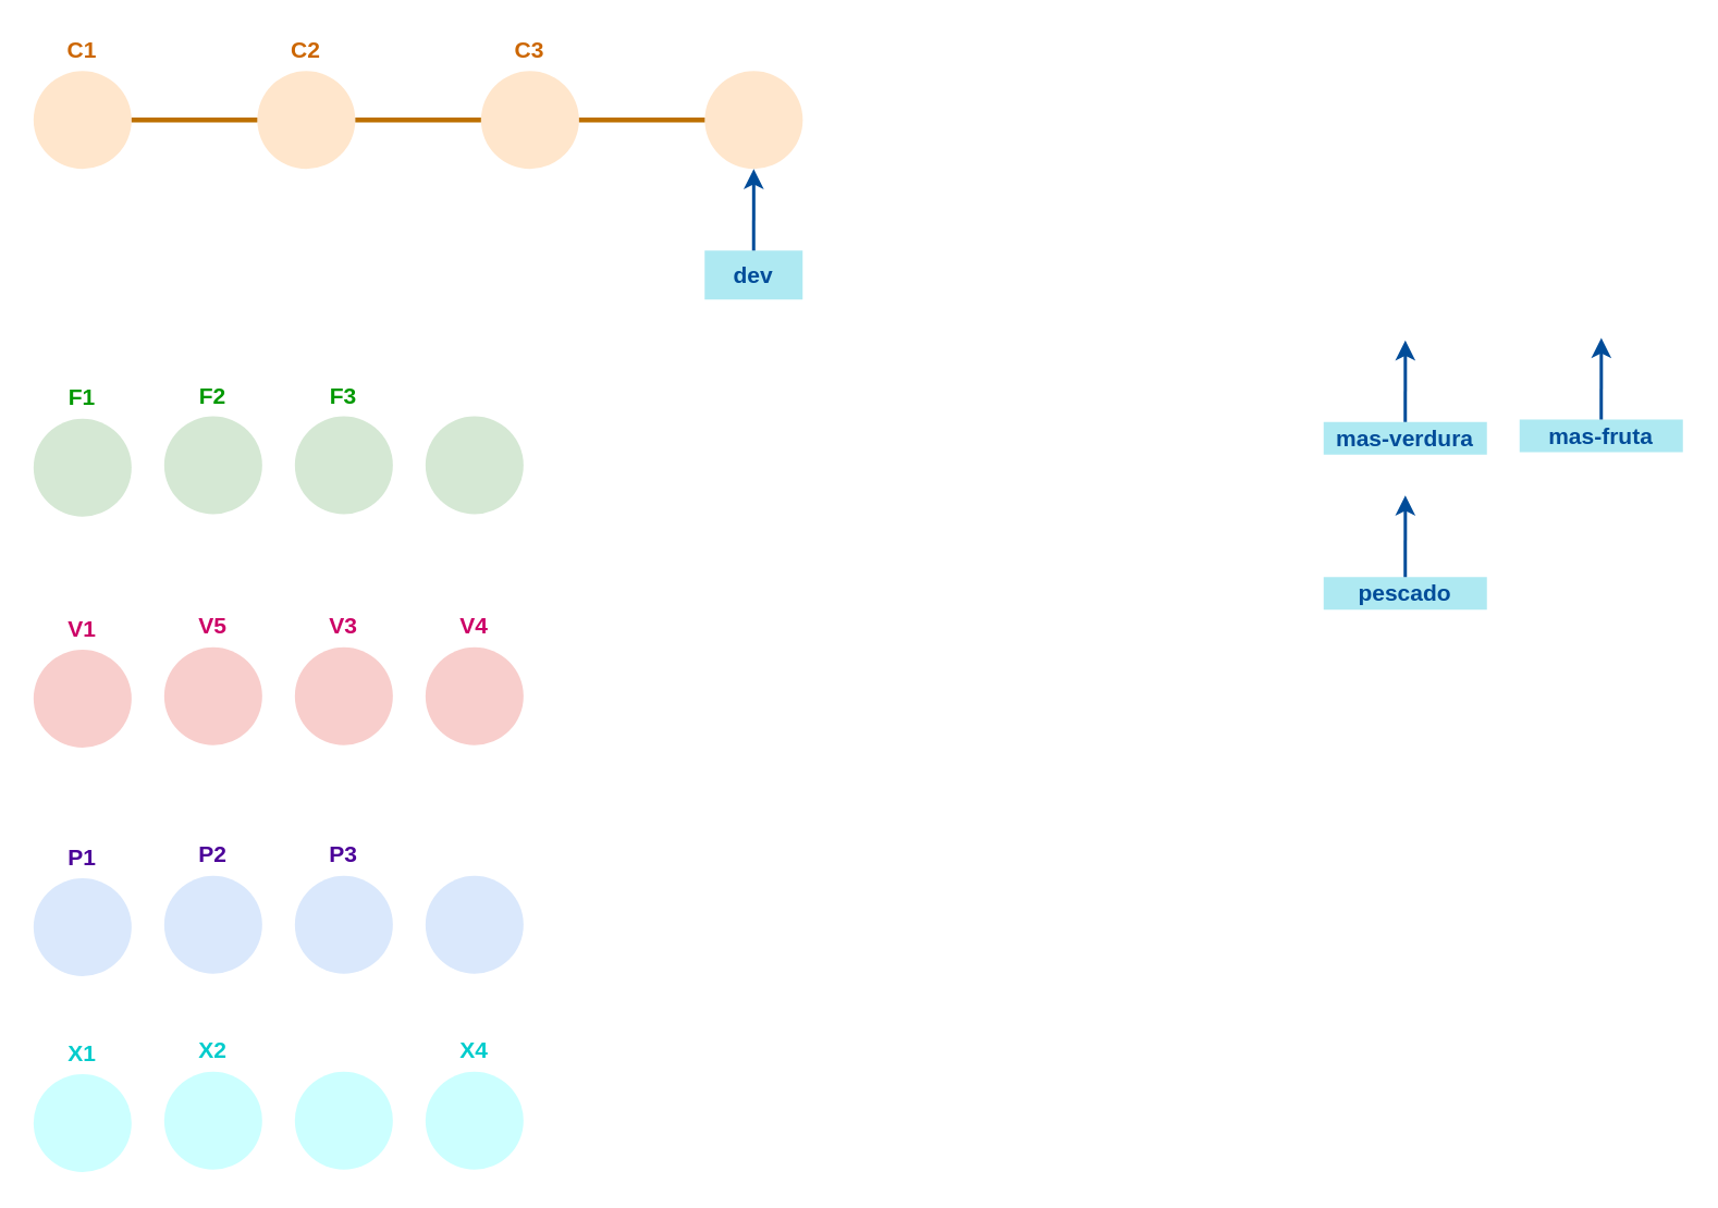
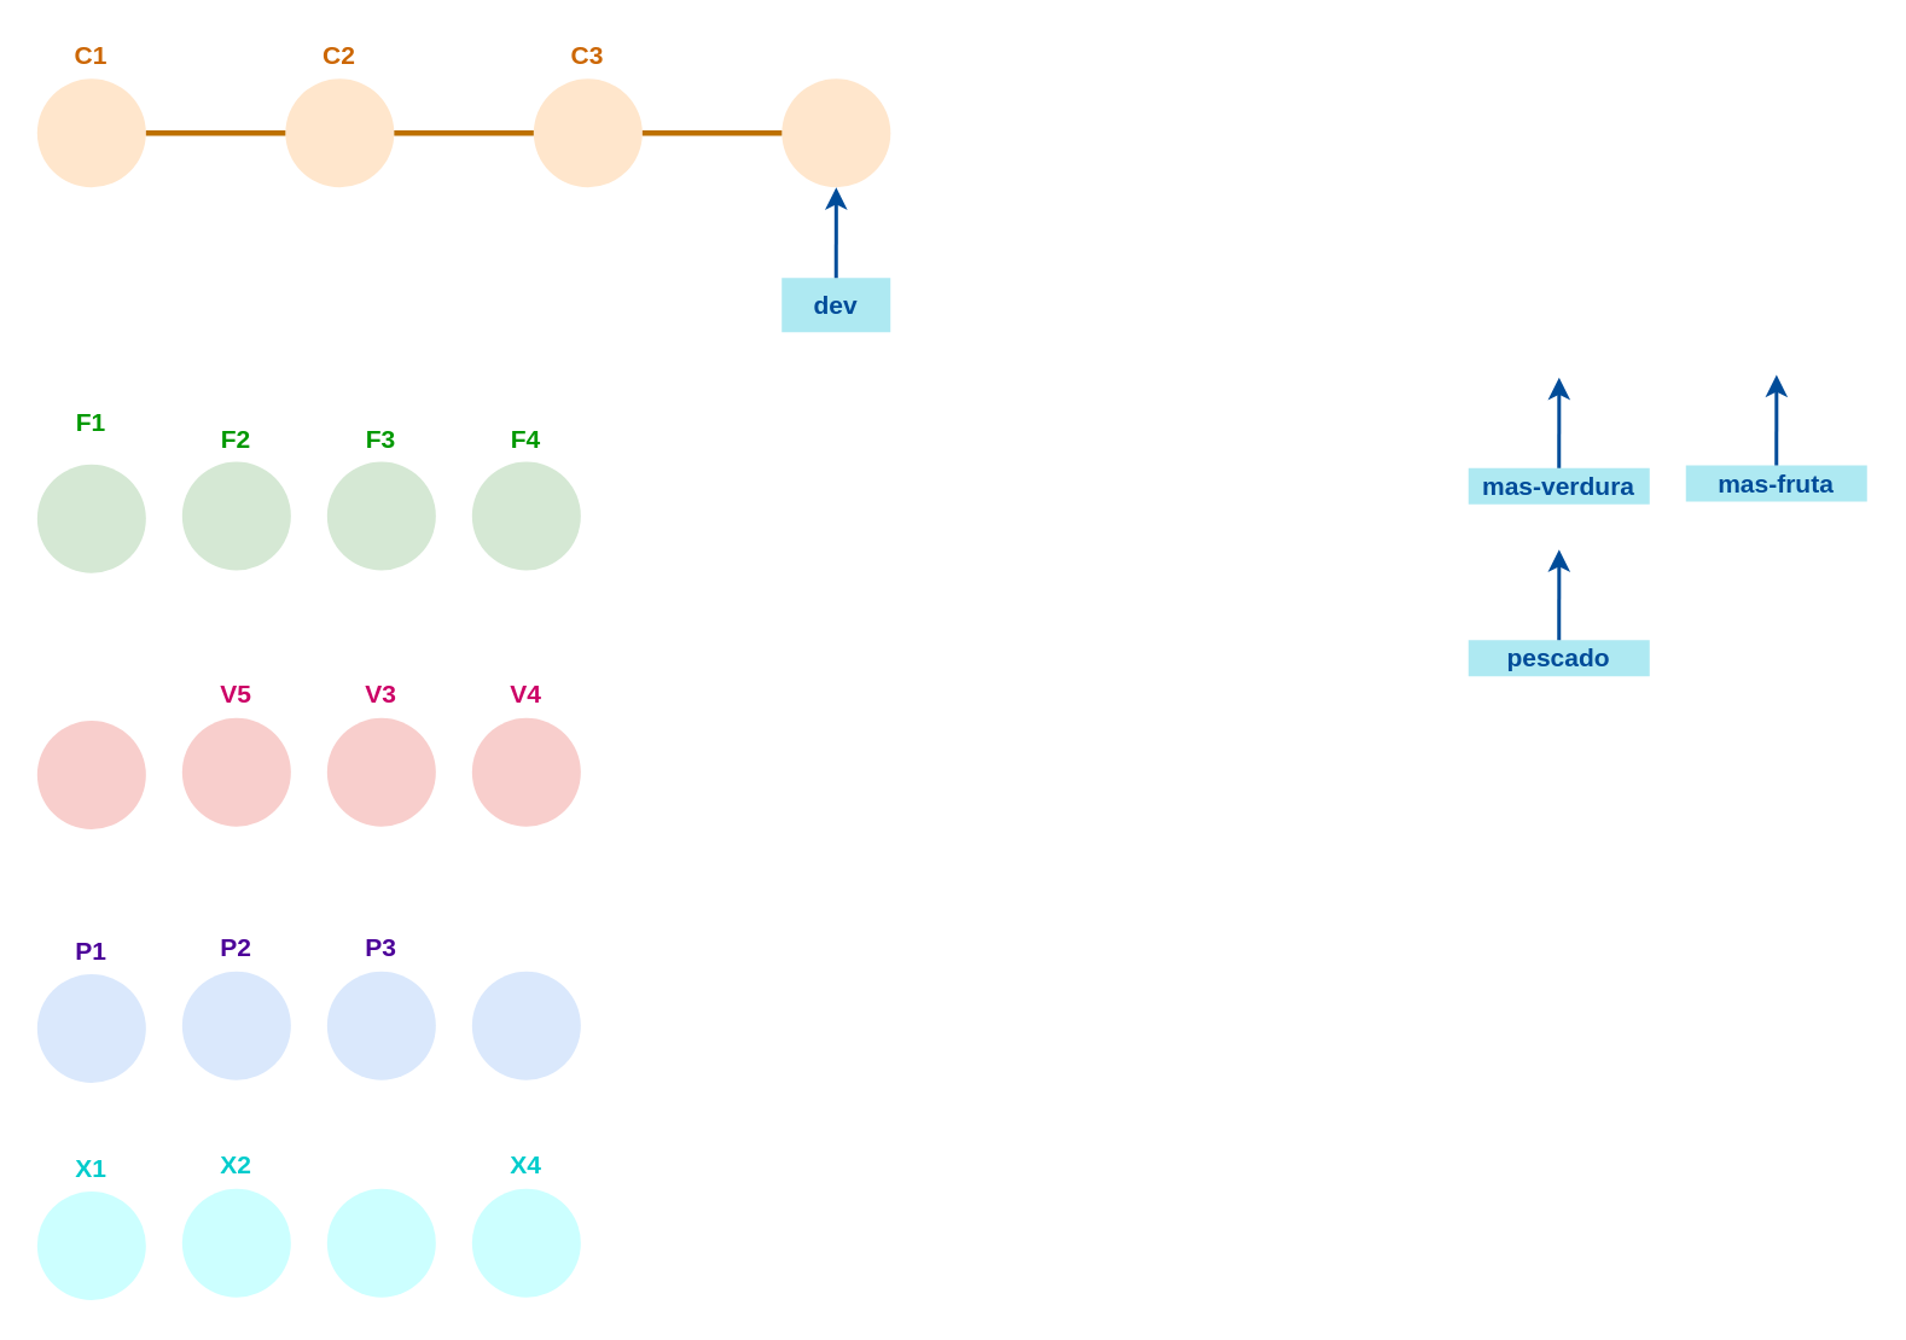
  <mxCell id="0" />
  <mxCell id="1" parent="0" />
  <mxCell id="2" value="" style="ellipse;whiteSpace=wrap;html=1;aspect=fixed;fillColor=#FFE6CC;strokeColor=none;" parent="1" vertex="1"><mxGeometry x="20.059" y="43" width="60" height="60" as="geometry" /></mxCell>
  <mxCell id="3" value="" style="ellipse;whiteSpace=wrap;html=1;aspect=fixed;fillColor=#FFE6CC;strokeColor=none;" parent="1" vertex="1"><mxGeometry x="157.059" y="43" width="60" height="60" as="geometry" /></mxCell>
  <mxCell id="4" value="" style="endArrow=none;html=1;entryX=1;entryY=0.5;entryDx=0;entryDy=0;exitX=0;exitY=0.5;exitDx=0;exitDy=0;endFill=0;fillColor=#f0a30a;strokeColor=#BD7000;strokeWidth=3;" parent="1" source="3" target="2" edge="1"><mxGeometry width="50" height="50" relative="1" as="geometry"><mxPoint x="20.059" y="193" as="sourcePoint" /><mxPoint x="70.059" y="143" as="targetPoint" /></mxGeometry></mxCell>
  <mxCell id="5" value="C1" style="text;html=1;strokeColor=none;fillColor=none;align=center;verticalAlign=middle;whiteSpace=wrap;rounded=0;fontStyle=1;fontSize=14;fontColor=#CC6600;" parent="1" vertex="1"><mxGeometry x="30.059" y="20" width="40" height="20" as="geometry" /></mxCell>
  <mxCell id="6" value="C2" style="text;html=1;strokeColor=none;fillColor=none;align=center;verticalAlign=middle;whiteSpace=wrap;rounded=0;fontStyle=1;fontSize=14;fontColor=#CC6600;" parent="1" vertex="1"><mxGeometry x="167.059" y="20" width="40" height="20" as="geometry" /></mxCell>
  <mxCell id="7" value="" style="ellipse;whiteSpace=wrap;html=1;aspect=fixed;fillColor=#FFE6CC;strokeColor=none;" parent="1" vertex="1"><mxGeometry x="294.059" y="43" width="60" height="60" as="geometry" /></mxCell>
  <mxCell id="8" value="" style="endArrow=none;html=1;entryX=1;entryY=0.5;entryDx=0;entryDy=0;exitX=0;exitY=0.5;exitDx=0;exitDy=0;endFill=0;fillColor=#f0a30a;strokeColor=#BD7000;strokeWidth=3;" parent="1" source="7" edge="1"><mxGeometry width="50" height="50" relative="1" as="geometry"><mxPoint x="157.059" y="193" as="sourcePoint" /><mxPoint x="217.059" y="73" as="targetPoint" /></mxGeometry></mxCell>
  <mxCell id="9" value="C3" style="text;html=1;strokeColor=none;fillColor=none;align=center;verticalAlign=middle;whiteSpace=wrap;rounded=0;fontStyle=1;fontSize=14;fontColor=#CC6600;" parent="1" vertex="1"><mxGeometry x="304.059" y="20" width="40" height="20" as="geometry" /></mxCell>
  <mxCell id="10" value="" style="ellipse;whiteSpace=wrap;html=1;aspect=fixed;fillColor=#FFE6CC;strokeColor=none;" parent="1" vertex="1"><mxGeometry x="431.059" y="43" width="60" height="60" as="geometry" /></mxCell>
  <mxCell id="11" value="" style="endArrow=none;html=1;entryX=1;entryY=0.5;entryDx=0;entryDy=0;exitX=0;exitY=0.5;exitDx=0;exitDy=0;endFill=0;fillColor=#f0a30a;strokeColor=#BD7000;strokeWidth=3;" parent="1" source="10" edge="1"><mxGeometry width="50" height="50" relative="1" as="geometry"><mxPoint x="294.059" y="193" as="sourcePoint" /><mxPoint x="354.059" y="73" as="targetPoint" /></mxGeometry></mxCell>
  <mxCell id="12" value="dev" style="text;html=1;strokeColor=none;fillColor=#AEE9F2;align=center;verticalAlign=middle;whiteSpace=wrap;rounded=0;fontStyle=1;fontSize=14;fontColor=#004C99;labelBorderColor=none;" parent="1" vertex="1"><mxGeometry x="431" y="153" width="60" height="30" as="geometry" /></mxCell>
  <mxCell id="13" value="" style="endArrow=classic;html=1;strokeColor=#004C99;fillColor=#FFB366;fontColor=#07733D;exitX=0.5;exitY=0;exitDx=0;exitDy=0;strokeWidth=2;entryX=0.5;entryY=1;entryDx=0;entryDy=0;" parent="1" source="12" target="10" edge="1"><mxGeometry width="50" height="50" relative="1" as="geometry"><mxPoint x="334" y="163" as="sourcePoint" /><mxPoint x="490" y="113" as="targetPoint" /></mxGeometry></mxCell>
  <mxCell id="14" value="" style="ellipse;whiteSpace=wrap;html=1;aspect=fixed;fillColor=#d5e8d4;strokeColor=none;" parent="1" vertex="1"><mxGeometry x="20.059" y="256" width="60" height="60" as="geometry" /></mxCell>
- <mxCell id="15" value="F1" style="text;html=1;strokeColor=none;fillColor=none;align=center;verticalAlign=middle;whiteSpace=wrap;rounded=0;fontStyle=1;fontSize=14;fontColor=#009900;" parent="1" vertex="1"><mxGeometry x="30.059" y="233" width="40" height="20" as="geometry" /></mxCell>
+ <mxCell id="15" value="F1" style="text;html=1;strokeColor=none;fillColor=none;align=center;verticalAlign=middle;whiteSpace=wrap;rounded=0;fontStyle=1;fontSize=14;fontColor=#009900;" parent="1" vertex="1"><mxGeometry x="30.059" y="223" width="40" height="20" as="geometry" /></mxCell>
  <mxCell id="16" value="" style="ellipse;whiteSpace=wrap;html=1;aspect=fixed;fillColor=#d5e8d4;strokeColor=none;" parent="1" vertex="1"><mxGeometry x="100.059" y="254.5" width="60" height="60" as="geometry" /></mxCell>
  <mxCell id="17" value="F2" style="text;html=1;strokeColor=none;fillColor=none;align=center;verticalAlign=middle;whiteSpace=wrap;rounded=0;fontStyle=1;fontSize=14;fontColor=#009900;" parent="1" vertex="1"><mxGeometry x="110.059" y="231.5" width="40" height="20" as="geometry" /></mxCell>
  <mxCell id="18" value="" style="ellipse;whiteSpace=wrap;html=1;aspect=fixed;fillColor=#d5e8d4;strokeColor=none;direction=south;" parent="1" vertex="1"><mxGeometry x="180.059" y="254.5" width="60" height="60" as="geometry" /></mxCell>
  <mxCell id="19" value="F3" style="text;html=1;strokeColor=none;fillColor=none;align=center;verticalAlign=middle;whiteSpace=wrap;rounded=0;fontStyle=1;fontSize=14;fontColor=#009900;" parent="1" vertex="1"><mxGeometry x="190.059" y="231.5" width="40" height="20" as="geometry" /></mxCell>
  <mxCell id="20" value="" style="ellipse;whiteSpace=wrap;html=1;aspect=fixed;fillColor=#d5e8d4;strokeColor=none;" parent="1" vertex="1"><mxGeometry x="260.059" y="254.5" width="60" height="60" as="geometry" /></mxCell>
+ <mxCell id="21" value="F4" style="text;html=1;strokeColor=none;fillColor=none;align=center;verticalAlign=middle;whiteSpace=wrap;rounded=0;fontStyle=1;fontSize=14;fontColor=#009900;" parent="1" vertex="1"><mxGeometry x="270.059" y="231.5" width="40" height="20" as="geometry" /></mxCell>
  <mxCell id="22" value="" style="ellipse;whiteSpace=wrap;html=1;aspect=fixed;fillColor=#f8cecc;strokeColor=none;" parent="1" vertex="1"><mxGeometry x="20.059" y="397.5" width="60" height="60" as="geometry" /></mxCell>
- <mxCell id="23" value="V1" style="text;html=1;strokeColor=none;fillColor=none;align=center;verticalAlign=middle;whiteSpace=wrap;rounded=0;fontStyle=1;fontSize=14;fontColor=#CC0066;" parent="1" vertex="1"><mxGeometry x="30.059" y="374.5" width="40" height="20" as="geometry" /></mxCell>
  <mxCell id="24" value="" style="ellipse;whiteSpace=wrap;html=1;aspect=fixed;fillColor=#f8cecc;strokeColor=none;" parent="1" vertex="1"><mxGeometry x="100.059" y="396" width="60" height="60" as="geometry" /></mxCell>
  <mxCell id="25" value="V5" style="text;html=1;strokeColor=none;fillColor=none;align=center;verticalAlign=middle;whiteSpace=wrap;rounded=0;fontStyle=1;fontSize=14;fontColor=#CC0066;" parent="1" vertex="1"><mxGeometry x="110.059" y="373" width="40" height="20" as="geometry" /></mxCell>
  <mxCell id="26" value="" style="ellipse;whiteSpace=wrap;html=1;aspect=fixed;fillColor=#f8cecc;strokeColor=none;direction=south;" parent="1" vertex="1"><mxGeometry x="180.059" y="396" width="60" height="60" as="geometry" /></mxCell>
  <mxCell id="27" value="V3" style="text;html=1;strokeColor=none;fillColor=none;align=center;verticalAlign=middle;whiteSpace=wrap;rounded=0;fontStyle=1;fontSize=14;fontColor=#CC0066;" parent="1" vertex="1"><mxGeometry x="190.059" y="373" width="40" height="20" as="geometry" /></mxCell>
  <mxCell id="28" value="" style="ellipse;whiteSpace=wrap;html=1;aspect=fixed;fillColor=#f8cecc;strokeColor=none;" parent="1" vertex="1"><mxGeometry x="260.059" y="396" width="60" height="60" as="geometry" /></mxCell>
  <mxCell id="29" value="V4" style="text;html=1;strokeColor=none;fillColor=none;align=center;verticalAlign=middle;whiteSpace=wrap;rounded=0;fontStyle=1;fontSize=14;fontColor=#CC0066;" parent="1" vertex="1"><mxGeometry x="270.059" y="373" width="40" height="20" as="geometry" /></mxCell>
  <mxCell id="30" value="" style="ellipse;whiteSpace=wrap;html=1;aspect=fixed;fillColor=#dae8fc;strokeColor=none;" parent="1" vertex="1"><mxGeometry x="20.059" y="537.5" width="60" height="60" as="geometry" /></mxCell>
  <mxCell id="31" value="P1" style="text;html=1;strokeColor=none;fillColor=none;align=center;verticalAlign=middle;whiteSpace=wrap;rounded=0;fontStyle=1;fontSize=14;fontColor=#4C0099;" parent="1" vertex="1"><mxGeometry x="30.059" y="514.5" width="40" height="20" as="geometry" /></mxCell>
  <mxCell id="32" value="" style="ellipse;whiteSpace=wrap;html=1;aspect=fixed;fillColor=#dae8fc;strokeColor=none;" parent="1" vertex="1"><mxGeometry x="100.059" y="536" width="60" height="60" as="geometry" /></mxCell>
  <mxCell id="33" value="P2" style="text;html=1;strokeColor=none;fillColor=none;align=center;verticalAlign=middle;whiteSpace=wrap;rounded=0;fontStyle=1;fontSize=14;fontColor=#4C0099;" parent="1" vertex="1"><mxGeometry x="110.059" y="513" width="40" height="20" as="geometry" /></mxCell>
  <mxCell id="34" value="" style="ellipse;whiteSpace=wrap;html=1;aspect=fixed;fillColor=#dae8fc;strokeColor=none;direction=south;" parent="1" vertex="1"><mxGeometry x="180.059" y="536" width="60" height="60" as="geometry" /></mxCell>
  <mxCell id="35" value="P3" style="text;html=1;strokeColor=none;fillColor=none;align=center;verticalAlign=middle;whiteSpace=wrap;rounded=0;fontStyle=1;fontSize=14;fontColor=#4C0099;" parent="1" vertex="1"><mxGeometry x="190.059" y="513" width="40" height="20" as="geometry" /></mxCell>
  <mxCell id="36" value="" style="ellipse;whiteSpace=wrap;html=1;aspect=fixed;fillColor=#dae8fc;strokeColor=none;" parent="1" vertex="1"><mxGeometry x="260.059" y="536" width="60" height="60" as="geometry" /></mxCell>
  <mxCell id="37" value="" style="ellipse;whiteSpace=wrap;html=1;aspect=fixed;fillColor=#CCFFFF;strokeColor=none;" parent="1" vertex="1"><mxGeometry x="20.059" y="657.5" width="60" height="60" as="geometry" /></mxCell>
  <mxCell id="38" value="X1" style="text;html=1;strokeColor=none;fillColor=none;align=center;verticalAlign=middle;whiteSpace=wrap;rounded=0;fontStyle=1;fontSize=14;fontColor=#00CCCC;" parent="1" vertex="1"><mxGeometry x="30.059" y="634.5" width="40" height="20" as="geometry" /></mxCell>
  <mxCell id="39" value="" style="ellipse;whiteSpace=wrap;html=1;aspect=fixed;fillColor=#CCFFFF;strokeColor=none;" parent="1" vertex="1"><mxGeometry x="100.059" y="656" width="60" height="60" as="geometry" /></mxCell>
  <mxCell id="40" value="X2" style="text;html=1;strokeColor=none;fillColor=none;align=center;verticalAlign=middle;whiteSpace=wrap;rounded=0;fontStyle=1;fontSize=14;fontColor=#00CCCC;" parent="1" vertex="1"><mxGeometry x="110.059" y="633" width="40" height="20" as="geometry" /></mxCell>
  <mxCell id="41" value="" style="ellipse;whiteSpace=wrap;html=1;aspect=fixed;fillColor=#CCFFFF;strokeColor=none;direction=south;" parent="1" vertex="1"><mxGeometry x="180.059" y="656" width="60" height="60" as="geometry" /></mxCell>
  <mxCell id="42" value="" style="ellipse;whiteSpace=wrap;html=1;aspect=fixed;fillColor=#CCFFFF;strokeColor=none;" parent="1" vertex="1"><mxGeometry x="260.059" y="656" width="60" height="60" as="geometry" /></mxCell>
  <mxCell id="43" value="X4" style="text;html=1;strokeColor=none;fillColor=none;align=center;verticalAlign=middle;whiteSpace=wrap;rounded=0;fontStyle=1;fontSize=14;fontColor=#00CCCC;" parent="1" vertex="1"><mxGeometry x="270.059" y="633" width="40" height="20" as="geometry" /></mxCell>
  <mxCell id="44" value="mas-verdura" style="text;html=1;strokeColor=none;fillColor=#AEE9F2;align=center;verticalAlign=middle;whiteSpace=wrap;rounded=0;fontStyle=1;fontSize=14;fontColor=#004C99;labelBorderColor=none;" parent="1" vertex="1"><mxGeometry x="810" y="258" width="100" height="20" as="geometry" /></mxCell>
  <mxCell id="45" value="" style="endArrow=classic;html=1;strokeColor=#004C99;fillColor=#FFB366;fontColor=#07733D;exitX=0.5;exitY=0;exitDx=0;exitDy=0;strokeWidth=2;entryX=0.5;entryY=1;entryDx=0;entryDy=0;" parent="1" source="44" edge="1"><mxGeometry width="50" height="50" relative="1" as="geometry"><mxPoint x="733" y="268" as="sourcePoint" /><mxPoint x="860.059" y="208" as="targetPoint" /></mxGeometry></mxCell>
  <mxCell id="46" value="mas-fruta" style="text;html=1;strokeColor=none;fillColor=#AEE9F2;align=center;verticalAlign=middle;whiteSpace=wrap;rounded=0;fontStyle=1;fontSize=14;fontColor=#004C99;labelBorderColor=none;" parent="1" vertex="1"><mxGeometry x="930" y="256.5" width="100" height="20" as="geometry" /></mxCell>
  <mxCell id="47" value="" style="endArrow=classic;html=1;strokeColor=#004C99;fillColor=#FFB366;fontColor=#07733D;exitX=0.5;exitY=0;exitDx=0;exitDy=0;strokeWidth=2;entryX=0.5;entryY=1;entryDx=0;entryDy=0;" parent="1" source="46" edge="1"><mxGeometry width="50" height="50" relative="1" as="geometry"><mxPoint x="853" y="266.5" as="sourcePoint" /><mxPoint x="980.059" y="206.5" as="targetPoint" /></mxGeometry></mxCell>
  <mxCell id="48" value="pescado" style="text;html=1;strokeColor=none;fillColor=#AEE9F2;align=center;verticalAlign=middle;whiteSpace=wrap;rounded=0;fontStyle=1;fontSize=14;fontColor=#004C99;labelBorderColor=none;" parent="1" vertex="1"><mxGeometry x="810" y="353" width="100" height="20" as="geometry" /></mxCell>
  <mxCell id="49" value="" style="endArrow=classic;html=1;strokeColor=#004C99;fillColor=#FFB366;fontColor=#07733D;exitX=0.5;exitY=0;exitDx=0;exitDy=0;strokeWidth=2;entryX=0.5;entryY=1;entryDx=0;entryDy=0;" parent="1" source="48" edge="1"><mxGeometry width="50" height="50" relative="1" as="geometry"><mxPoint x="733" y="363" as="sourcePoint" /><mxPoint x="860.059" y="303" as="targetPoint" /></mxGeometry></mxCell>
